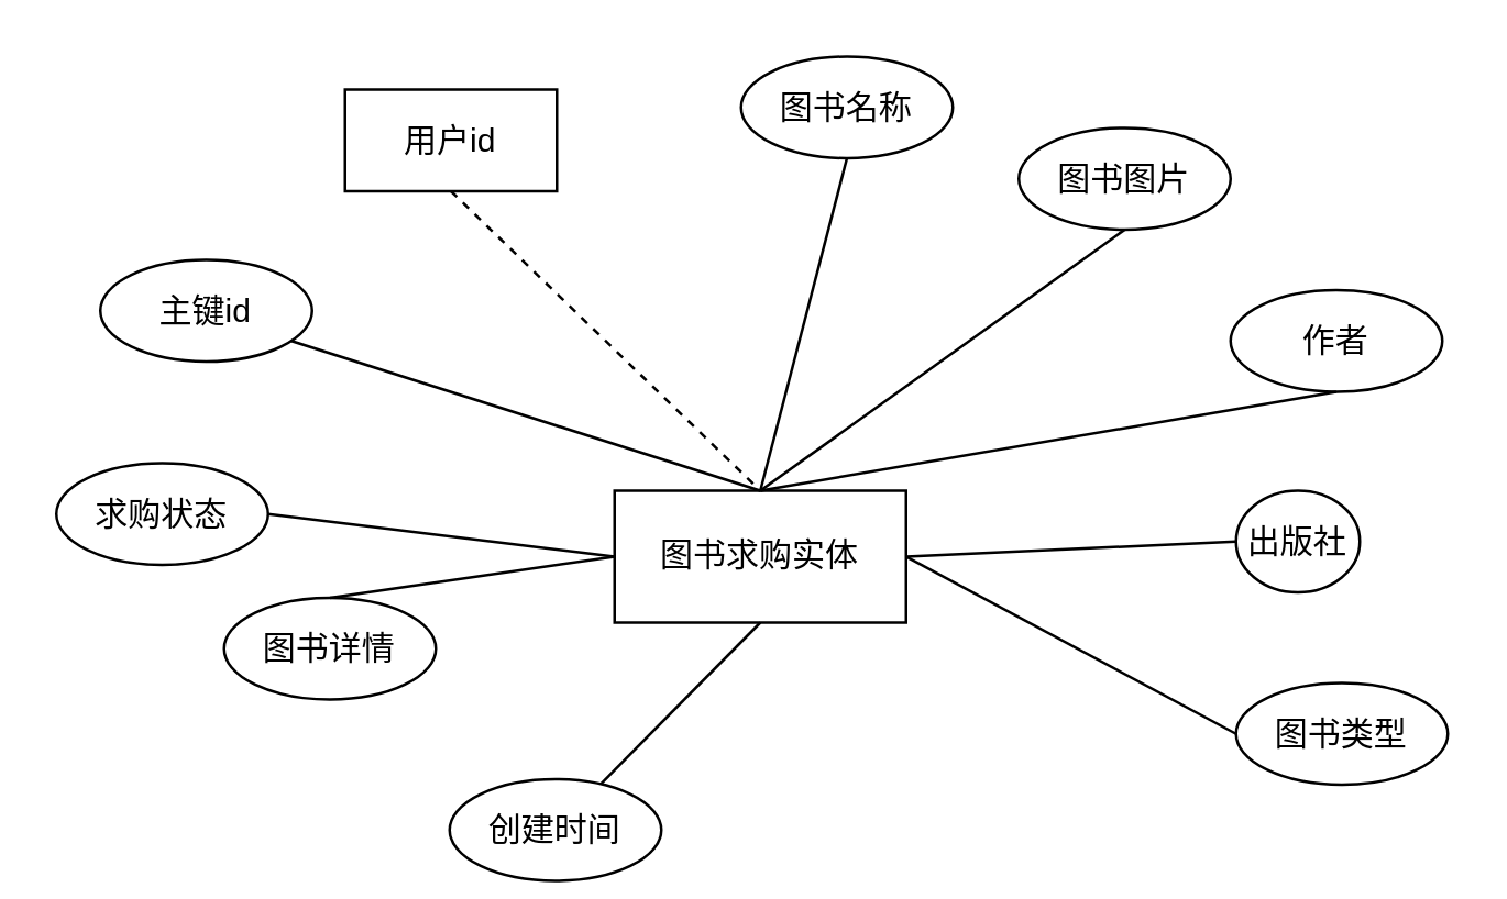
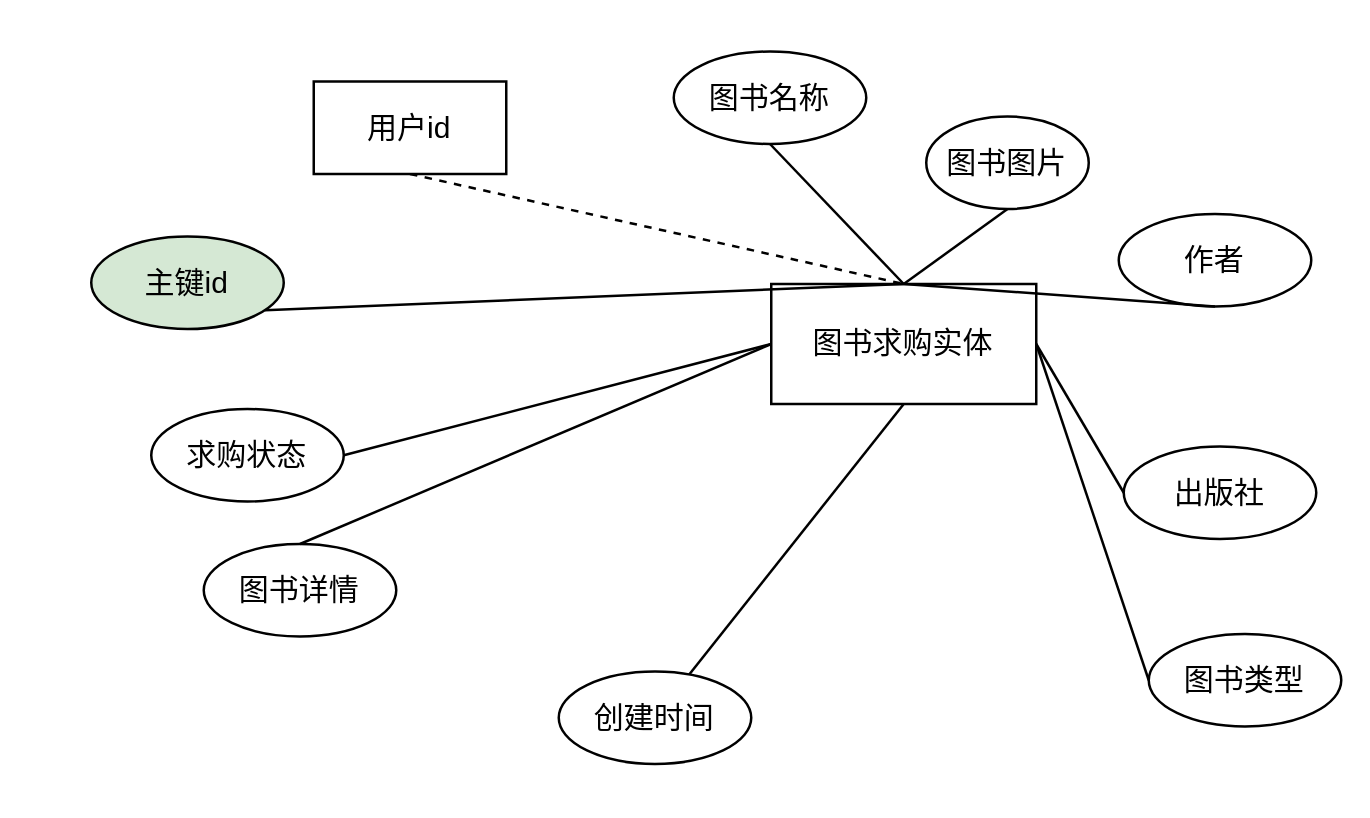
  <mxCell id="0" />
  <mxCell id="1" parent="0" />
- <mxCell id="2" value="图书求购实体" style="rounded=0;whiteSpace=wrap;html=1;" vertex="1" parent="1"><mxGeometry x="223" y="178" width="106" height="48" as="geometry" /></mxCell>
+ <mxCell id="2" value="图书求购实体" style="rounded=0;whiteSpace=wrap;html=1;" vertex="1" parent="1"><mxGeometry x="308" y="113" width="106" height="48" as="geometry" /></mxCell>
  <mxCell id="3" style="rounded=0;orthogonalLoop=1;jettySize=auto;html=1;entryX=0.5;entryY=0;entryDx=0;entryDy=0;endArrow=none;startFill=0;" edge="1" parent="1" target="2"><mxGeometry relative="1" as="geometry"><mxPoint x="105.471" y="123.49" as="sourcePoint" /><mxPoint x="260.99" y="179.024" as="targetPoint" /></mxGeometry></mxCell>
- <mxCell id="4" value="主键id" style="ellipse;whiteSpace=wrap;html=1;" vertex="1" parent="1"><mxGeometry x="36" y="94" width="77" height="37" as="geometry" /></mxCell>
- <mxCell id="5" value="图书图片" style="ellipse;whiteSpace=wrap;html=1;" vertex="1" parent="1"><mxGeometry x="370" y="46" width="77" height="37" as="geometry" /></mxCell>
+ <mxCell id="4" value="主键id" style="ellipse;whiteSpace=wrap;html=1;fillColor=#d5e8d4;" vertex="1" parent="1"><mxGeometry x="36" y="94" width="77" height="37" as="geometry" /></mxCell>
+ <mxCell id="5" value="图书图片" style="ellipse;whiteSpace=wrap;html=1;" vertex="1" parent="1"><mxGeometry x="370" y="46" width="65" height="37" as="geometry" /></mxCell>
  <mxCell id="6" value="图书名称" style="ellipse;whiteSpace=wrap;html=1;" vertex="1" parent="1"><mxGeometry x="269" y="20" width="77" height="37" as="geometry" /></mxCell>
- <mxCell id="7" value="作者" style="ellipse;whiteSpace=wrap;html=1;" vertex="1" parent="1"><mxGeometry x="447" y="105" width="77" height="37" as="geometry" /></mxCell>
- <mxCell id="8" value="图书类型" style="ellipse;whiteSpace=wrap;html=1;" vertex="1" parent="1"><mxGeometry x="449" y="248" width="77" height="37" as="geometry" /></mxCell>
- <mxCell id="9" value="求购状态" style="ellipse;whiteSpace=wrap;html=1;" vertex="1" parent="1"><mxGeometry x="20" y="168" width="77" height="37" as="geometry" /></mxCell>
+ <mxCell id="7" value="作者" style="ellipse;whiteSpace=wrap;html=1;" vertex="1" parent="1"><mxGeometry x="447" y="85" width="77" height="37" as="geometry" /></mxCell>
+ <mxCell id="8" value="图书类型" style="ellipse;whiteSpace=wrap;html=1;" vertex="1" parent="1"><mxGeometry x="459" y="253" width="77" height="37" as="geometry" /></mxCell>
+ <mxCell id="9" value="求购状态" style="ellipse;whiteSpace=wrap;html=1;" vertex="1" parent="1"><mxGeometry x="60" y="163" width="77" height="37" as="geometry" /></mxCell>
  <mxCell id="10" style="rounded=0;orthogonalLoop=1;jettySize=auto;html=1;endArrow=none;startFill=0;exitX=0.5;exitY=1;exitDx=0;exitDy=0;entryX=0.5;entryY=0;entryDx=0;entryDy=0;dashed=1;" edge="1" parent="1" source="12" target="2"><mxGeometry relative="1" as="geometry"><mxPoint x="248.5" y="74" as="sourcePoint" /><mxPoint x="254" y="176" as="targetPoint" /></mxGeometry></mxCell>
  <mxCell id="11" style="rounded=0;orthogonalLoop=1;jettySize=auto;html=1;entryX=0.5;entryY=0;entryDx=0;entryDy=0;endArrow=none;startFill=0;exitX=0.5;exitY=1;exitDx=0;exitDy=0;" edge="1" parent="1" source="6" target="2"><mxGeometry relative="1" as="geometry"><mxPoint x="259" y="94" as="sourcePoint" /><mxPoint x="264" y="196" as="targetPoint" /></mxGeometry></mxCell>
  <mxCell id="12" value="用户id" style="whiteSpace=wrap;html=1;rounded=0;" vertex="1" parent="1"><mxGeometry x="125" y="32" width="77" height="37" as="geometry" /></mxCell>
  <mxCell id="13" style="rounded=0;orthogonalLoop=1;jettySize=auto;html=1;endArrow=none;startFill=0;exitX=0.5;exitY=1;exitDx=0;exitDy=0;entryX=0.5;entryY=0;entryDx=0;entryDy=0;" edge="1" parent="1" source="5" target="2"><mxGeometry relative="1" as="geometry"><mxPoint x="303" y="67" as="sourcePoint" /><mxPoint x="271" y="173" as="targetPoint" /></mxGeometry></mxCell>
  <mxCell id="14" style="rounded=0;orthogonalLoop=1;jettySize=auto;html=1;endArrow=none;startFill=0;exitX=0.5;exitY=1;exitDx=0;exitDy=0;entryX=0.5;entryY=0;entryDx=0;entryDy=0;" edge="1" parent="1" source="7" target="2"><mxGeometry relative="1" as="geometry"><mxPoint x="419" y="93" as="sourcePoint" /><mxPoint x="281" y="183" as="targetPoint" /></mxGeometry></mxCell>
  <mxCell id="15" style="rounded=0;orthogonalLoop=1;jettySize=auto;html=1;endArrow=none;startFill=0;entryX=0;entryY=0.5;entryDx=0;entryDy=0;exitX=1;exitY=0.5;exitDx=0;exitDy=0;" edge="1" parent="1" source="9" target="2"><mxGeometry relative="1" as="geometry"><mxPoint x="256" y="292" as="sourcePoint" /><mxPoint x="286" y="236" as="targetPoint" /></mxGeometry></mxCell>
  <mxCell id="16" style="rounded=0;orthogonalLoop=1;jettySize=auto;html=1;endArrow=none;startFill=0;entryX=1;entryY=0.5;entryDx=0;entryDy=0;exitX=0;exitY=0.5;exitDx=0;exitDy=0;" edge="1" parent="1" source="8" target="2"><mxGeometry relative="1" as="geometry"><mxPoint x="401" y="283" as="sourcePoint" /><mxPoint x="286" y="236" as="targetPoint" /></mxGeometry></mxCell>
- <mxCell id="17" value="出版社" style="ellipse;whiteSpace=wrap;html=1;" vertex="1" parent="1"><mxGeometry x="449" y="178" width="45" height="37" as="geometry" /></mxCell>
+ <mxCell id="17" value="出版社" style="ellipse;whiteSpace=wrap;html=1;" vertex="1" parent="1"><mxGeometry x="449" y="178" width="77" height="37" as="geometry" /></mxCell>
  <mxCell id="18" style="rounded=0;orthogonalLoop=1;jettySize=auto;html=1;endArrow=none;startFill=0;entryX=1;entryY=0.5;entryDx=0;entryDy=0;exitX=0;exitY=0.5;exitDx=0;exitDy=0;" edge="1" parent="1" source="17" target="2"><mxGeometry relative="1" as="geometry"><mxPoint x="443" y="255" as="sourcePoint" /><mxPoint x="339" y="212" as="targetPoint" /></mxGeometry></mxCell>
  <mxCell id="19" value="图书详情" style="ellipse;whiteSpace=wrap;html=1;" vertex="1" parent="1"><mxGeometry x="81" y="217" width="77" height="37" as="geometry" /></mxCell>
  <mxCell id="20" style="rounded=0;orthogonalLoop=1;jettySize=auto;html=1;endArrow=none;startFill=0;entryX=0;entryY=0.5;entryDx=0;entryDy=0;exitX=0.5;exitY=0;exitDx=0;exitDy=0;" edge="1" parent="1" source="19" target="2"><mxGeometry relative="1" as="geometry"><mxPoint x="344" y="291" as="sourcePoint" /><mxPoint x="286" y="236" as="targetPoint" /></mxGeometry></mxCell>
- <mxCell id="21" value="创建时间" style="ellipse;whiteSpace=wrap;html=1;" vertex="1" parent="1"><mxGeometry x="163" y="283" width="77" height="37" as="geometry" /></mxCell>
+ <mxCell id="21" value="创建时间" style="ellipse;whiteSpace=wrap;html=1;" vertex="1" parent="1"><mxGeometry x="223" y="268" width="77" height="37" as="geometry" /></mxCell>
  <mxCell id="22" style="rounded=0;orthogonalLoop=1;jettySize=auto;html=1;endArrow=none;startFill=0;entryX=0.5;entryY=1;entryDx=0;entryDy=0;" edge="1" parent="1" source="21" target="2"><mxGeometry relative="1" as="geometry"><mxPoint x="85" y="252" as="sourcePoint" /><mxPoint x="233" y="212" as="targetPoint" /></mxGeometry></mxCell>
